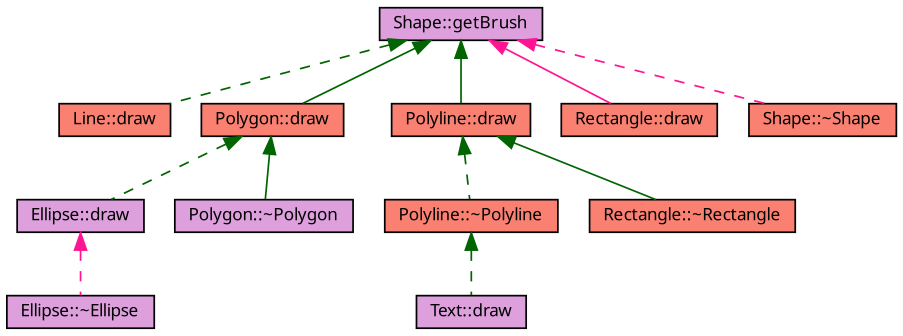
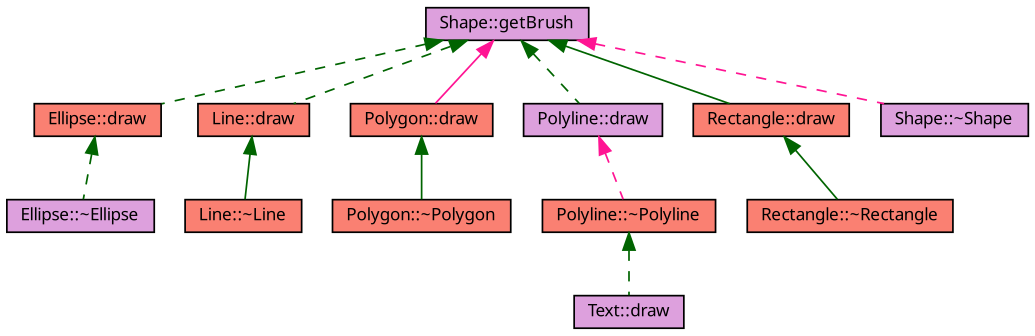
  digraph {
    fontname="Noto Sans"
    rankdir=TB
    node [color=black fillcolor=plum fontname="Noto Sans" fontsize=10 shape=record style=filled]
    edge [color=darkgreen dir=back fontname="Noto Sans" fontsize=10 labelfontname=Helvetica labelfontsize=10 style=dashed]
    n1 [fontcolor=black height=0.2 label="Shape::getBrush" width=0.4]
-   n2 [height=0.2 label="Ellipse::draw" width=0.4]
+   n2 [fillcolor=salmon height=0.2 label="Ellipse::draw" width=0.4]
    n3 [fillcolor=salmon height=0.2 label="Line::draw" width=0.4]
    n4 [fillcolor=salmon height=0.2 label="Polygon::draw" width=0.4]
-   n5 [fillcolor=salmon height=0.2 label="Polyline::draw" width=0.4]
+   n5 [height=0.2 label="Polyline::draw" width=0.4]
    n6 [fillcolor=salmon height=0.2 label="Rectangle::draw" width=0.4]
-   n7 [fillcolor=salmon height=0.2 label="Shape::~Shape" width=0.4]
+   n7 [height=0.2 label="Shape::~Shape" width=0.4]
    n8 [height=0.2 label="Ellipse::~Ellipse" width=0.4]
-   n10 [height=0.2 label="Polygon::~Polygon" width=0.4]
+   n9 [fillcolor=salmon height=0.2 label="Line::~Line" width=0.4]
+   n10 [fillcolor=salmon height=0.2 label="Polygon::~Polygon" width=0.4]
    n11 [fillcolor=salmon height=0.2 label="Polyline::~Polyline" width=0.4]
    n12 [fillcolor=salmon height=0.2 label="Rectangle::~Rectangle" width=0.4]
    n13 [height=0.2 label="Text::draw" width=0.4]
-   n4 -> n2
+   n1 -> n2
    n1 -> n3
-   n1 -> n4 [style=solid]
-   n1 -> n5 [style=solid]
-   n1 -> n6 [color=deeppink style=solid]
+   n1 -> n4 [color=deeppink style=solid]
+   n1 -> n5
+   n1 -> n6 [style=solid]
    n1 -> n7 [color=deeppink]
-   n2 -> n8 [color=deeppink]
+   n2 -> n8
+   n3 -> n9 [style=solid]
    n4 -> n10 [style=solid]
-   n5 -> n11
-   n5 -> n12 [style=solid]
+   n5 -> n11 [color=deeppink]
+   n6 -> n12 [style=solid]
    n11 -> n13
  }
